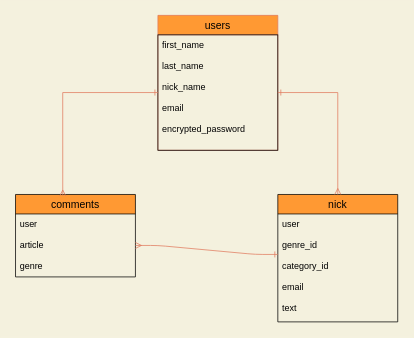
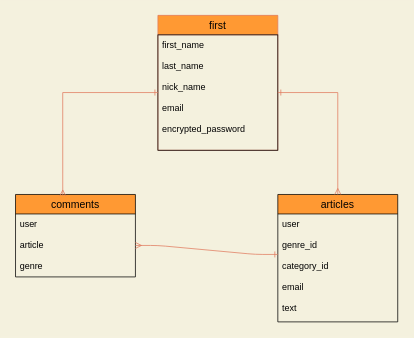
  <mxCell id="0" />
  <mxCell id="1" parent="0" />
- <mxCell id="2" value="users" style="swimlane;fontStyle=0;childLayout=stackLayout;horizontal=1;startSize=26;horizontalStack=0;resizeParent=1;resizeParentMax=0;resizeLast=0;collapsible=1;marginBottom=0;align=center;fontSize=14;strokeColor=#E07A5F;fillColor=#FF9933;fontColor=#000000;" vertex="1" parent="1"><mxGeometry x="210" y="20" width="160" height="180" as="geometry" /></mxCell>
- <mxCell id="3" value="nick" style="swimlane;fontStyle=0;childLayout=stackLayout;horizontal=1;startSize=26;horizontalStack=0;resizeParent=1;resizeParentMax=0;resizeLast=0;collapsible=1;marginBottom=0;align=center;fontSize=14;strokeColor=#000000;fillColor=#FF9933;fontColor=#000000;" vertex="1" parent="1"><mxGeometry x="370" y="259" width="160" height="170" as="geometry" /></mxCell>
+ <mxCell id="2" value="first" style="swimlane;fontStyle=0;childLayout=stackLayout;horizontal=1;startSize=26;horizontalStack=0;resizeParent=1;resizeParentMax=0;resizeLast=0;collapsible=1;marginBottom=0;align=center;fontSize=14;strokeColor=#E07A5F;fillColor=#FF9933;fontColor=#000000;" vertex="1" parent="1"><mxGeometry x="210" y="20" width="160" height="180" as="geometry" /></mxCell>
+ <mxCell id="3" value="articles" style="swimlane;fontStyle=0;childLayout=stackLayout;horizontal=1;startSize=26;horizontalStack=0;resizeParent=1;resizeParentMax=0;resizeLast=0;collapsible=1;marginBottom=0;align=center;fontSize=14;strokeColor=#000000;fillColor=#FF9933;fontColor=#000000;" vertex="1" parent="1"><mxGeometry x="370" y="259" width="160" height="170" as="geometry" /></mxCell>
  <mxCell id="4" value="user&#10;&#10;genre_id&#10;&#10;category_id&#10;&#10;email&#10;&#10;text" style="text;strokeColor=none;fillColor=none;spacingLeft=4;spacingRight=4;overflow=hidden;rotatable=0;points=[[0,0.5],[1,0.5]];portConstraint=eastwest;fontSize=12;fontColor=#000000;" vertex="1" parent="3"><mxGeometry y="26" width="160" height="144" as="geometry" /></mxCell>
  <mxCell id="5" value="comments" style="swimlane;fontStyle=0;childLayout=stackLayout;horizontal=1;startSize=26;horizontalStack=0;resizeParent=1;resizeParentMax=0;resizeLast=0;collapsible=1;marginBottom=0;align=center;fontSize=14;strokeColor=#000000;fillColor=#FF9933;fontColor=#000000;" vertex="1" parent="1"><mxGeometry x="20" y="259" width="160" height="110" as="geometry" /></mxCell>
  <mxCell id="6" value="user&#10;&#10;article&#10;&#10;genre" style="text;strokeColor=none;fillColor=none;spacingLeft=4;spacingRight=4;overflow=hidden;rotatable=0;points=[[0,0.5],[1,0.5]];portConstraint=eastwest;fontSize=12;fontColor=#000000;" vertex="1" parent="5"><mxGeometry y="26" width="160" height="84" as="geometry" /></mxCell>
  <mxCell id="7" value="first_name&#10;&#10;last_name&#10;&#10;nick_name&#10;&#10;email&#10;&#10;encrypted_password&#10;" style="text;strokeColor=#000000;fillColor=none;spacingLeft=4;spacingRight=4;overflow=hidden;rotatable=0;points=[[0,0.5],[1,0.5]];portConstraint=eastwest;fontSize=12;fontStyle=0;fontColor=#000000;" vertex="1" parent="1"><mxGeometry x="210" y="46" width="160" height="154" as="geometry" /></mxCell>
  <mxCell id="8" value="" style="edgeStyle=orthogonalEdgeStyle;fontSize=12;html=1;endArrow=ERmany;startArrow=ERone;strokeColor=#E07A5F;fillColor=#F2CC8F;endFill=0;startFill=0;rounded=0;" edge="1" parent="1" source="7" target="3"><mxGeometry width="100" height="100" relative="1" as="geometry"><mxPoint x="370" y="106" as="sourcePoint" /><mxPoint x="460" y="249" as="targetPoint" /></mxGeometry></mxCell>
  <mxCell id="9" value="" style="edgeStyle=orthogonalEdgeStyle;fontSize=12;html=1;endArrow=ERone;startArrow=ERmany;strokeColor=#E07A5F;fillColor=#F2CC8F;endFill=0;rounded=0;startFill=0;exitX=0.394;exitY=0.018;exitDx=0;exitDy=0;exitPerimeter=0;" edge="1" parent="1" source="5" target="7"><mxGeometry width="100" height="100" relative="1" as="geometry"><mxPoint x="80" y="89" as="sourcePoint" /><mxPoint x="207" y="123" as="targetPoint" /></mxGeometry></mxCell>
  <mxCell id="10" value="" style="edgeStyle=entityRelationEdgeStyle;fontSize=12;html=1;endArrow=ERone;startArrow=ERmany;strokeColor=#E07A5F;fillColor=#F2CC8F;startFill=0;endFill=0;" edge="1" parent="1" source="6"><mxGeometry width="100" height="100" relative="1" as="geometry"><mxPoint x="180" y="369" as="sourcePoint" /><mxPoint x="370" y="339" as="targetPoint" /></mxGeometry></mxCell>
